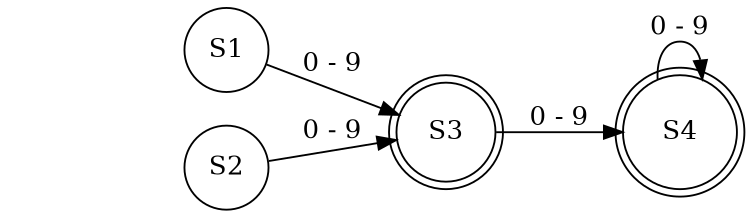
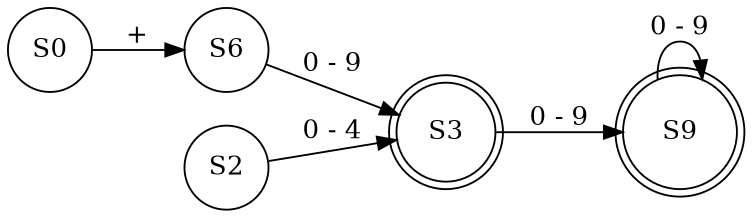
  digraph {
    rankdir=LR
    node [shape=circle]
-   n2 [label=S1]
+   n1 [label=S0]
+   n2 [label=S6]
    n3 [label=S3 shape=doublecircle]
    n4 [label=S2]
-   n5 [label=S4 shape=doublecircle]
+   n5 [label=S9 shape=doublecircle]
+   n1 -> n2 [label="+"]
    n2 -> n3 [label="0 - 9"]
    n3 -> n5 [label="0 - 9"]
-   n4 -> n3 [label="0 - 9"]
+   n4 -> n3 [label="0 - 4"]
    n5 -> n5 [label="0 - 9"]
  }
